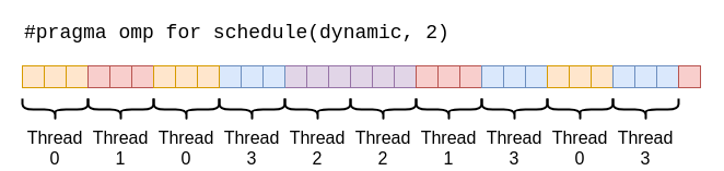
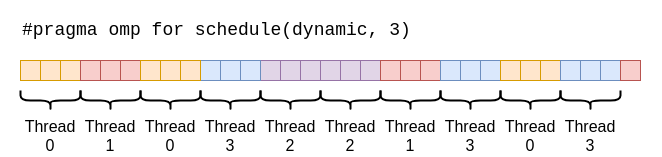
  <mxCell id="0" />
  <mxCell id="1" parent="0" />
- <mxCell id="2" value="#pragma omp for schedule(dynamic, 2)" style="text;html=1;strokeColor=none;fillColor=none;align=left;verticalAlign=middle;whiteSpace=wrap;rounded=0;fontSize=18;fontFamily=Courier;" vertex="1" parent="1"><mxGeometry x="20" y="20" width="400" height="20" as="geometry" /></mxCell>
+ <mxCell id="2" value="#pragma omp for schedule(dynamic, 3)" style="text;html=1;strokeColor=none;fillColor=none;align=left;verticalAlign=middle;whiteSpace=wrap;rounded=0;fontSize=18;fontFamily=Courier;" vertex="1" parent="1"><mxGeometry x="20" y="20" width="400" height="20" as="geometry" /></mxCell>
  <mxCell id="3" value="" style="rounded=0;whiteSpace=wrap;html=1;fillColor=#ffe6cc;strokeColor=#d79b00;" vertex="1" parent="1"><mxGeometry x="20" y="60" width="20" height="20" as="geometry" /></mxCell>
  <mxCell id="4" value="" style="rounded=0;whiteSpace=wrap;html=1;fillColor=#ffe6cc;strokeColor=#d79b00;" vertex="1" parent="1"><mxGeometry x="40" y="60" width="20" height="20" as="geometry" /></mxCell>
  <mxCell id="5" value="" style="rounded=0;whiteSpace=wrap;html=1;fillColor=#ffe6cc;strokeColor=#d79b00;" vertex="1" parent="1"><mxGeometry x="60" y="60" width="20" height="20" as="geometry" /></mxCell>
  <mxCell id="6" value="" style="rounded=0;whiteSpace=wrap;html=1;fillColor=#f8cecc;strokeColor=#b85450;" vertex="1" parent="1"><mxGeometry x="80" y="60" width="20" height="20" as="geometry" /></mxCell>
  <mxCell id="7" value="" style="rounded=0;whiteSpace=wrap;html=1;fillColor=#f8cecc;strokeColor=#b85450;" vertex="1" parent="1"><mxGeometry x="100" y="60" width="20" height="20" as="geometry" /></mxCell>
  <mxCell id="8" value="" style="rounded=0;whiteSpace=wrap;html=1;fillColor=#f8cecc;strokeColor=#b85450;" vertex="1" parent="1"><mxGeometry x="120" y="60" width="20" height="20" as="geometry" /></mxCell>
  <mxCell id="9" value="" style="rounded=0;whiteSpace=wrap;html=1;fillColor=#e1d5e7;strokeColor=#9673a6;" vertex="1" parent="1"><mxGeometry x="260" y="60" width="20" height="20" as="geometry" /></mxCell>
  <mxCell id="10" value="" style="rounded=0;whiteSpace=wrap;html=1;fillColor=#e1d5e7;strokeColor=#9673a6;" vertex="1" parent="1"><mxGeometry x="280" y="60" width="20" height="20" as="geometry" /></mxCell>
  <mxCell id="11" value="" style="rounded=0;whiteSpace=wrap;html=1;fillColor=#e1d5e7;strokeColor=#9673a6;" vertex="1" parent="1"><mxGeometry x="300" y="60" width="20" height="20" as="geometry" /></mxCell>
  <mxCell id="12" value="" style="rounded=0;whiteSpace=wrap;html=1;fillColor=#dae8fc;strokeColor=#6c8ebf;" vertex="1" parent="1"><mxGeometry x="200" y="60" width="20" height="20" as="geometry" /></mxCell>
  <mxCell id="13" value="" style="rounded=0;whiteSpace=wrap;html=1;fillColor=#dae8fc;strokeColor=#6c8ebf;" vertex="1" parent="1"><mxGeometry x="220" y="60" width="20" height="20" as="geometry" /></mxCell>
  <mxCell id="14" value="" style="rounded=0;whiteSpace=wrap;html=1;fillColor=#dae8fc;strokeColor=#6c8ebf;" vertex="1" parent="1"><mxGeometry x="240" y="60" width="20" height="20" as="geometry" /></mxCell>
  <mxCell id="15" value="" style="rounded=0;whiteSpace=wrap;html=1;fillColor=#ffe6cc;strokeColor=#d79b00;" vertex="1" parent="1"><mxGeometry x="140" y="60" width="20" height="20" as="geometry" /></mxCell>
  <mxCell id="16" value="" style="rounded=0;whiteSpace=wrap;html=1;fillColor=#ffe6cc;strokeColor=#d79b00;" vertex="1" parent="1"><mxGeometry x="160" y="60" width="20" height="20" as="geometry" /></mxCell>
  <mxCell id="17" value="" style="rounded=0;whiteSpace=wrap;html=1;fillColor=#ffe6cc;strokeColor=#d79b00;" vertex="1" parent="1"><mxGeometry x="180" y="60" width="20" height="20" as="geometry" /></mxCell>
  <mxCell id="18" value="" style="rounded=0;whiteSpace=wrap;html=1;fillColor=#e1d5e7;strokeColor=#9673a6;" vertex="1" parent="1"><mxGeometry x="320" y="60" width="20" height="20" as="geometry" /></mxCell>
  <mxCell id="19" value="" style="rounded=0;whiteSpace=wrap;html=1;fillColor=#e1d5e7;strokeColor=#9673a6;" vertex="1" parent="1"><mxGeometry x="340" y="60" width="20" height="20" as="geometry" /></mxCell>
  <mxCell id="20" value="" style="rounded=0;whiteSpace=wrap;html=1;fillColor=#e1d5e7;strokeColor=#9673a6;" vertex="1" parent="1"><mxGeometry x="360" y="60" width="20" height="20" as="geometry" /></mxCell>
  <mxCell id="21" value="" style="rounded=0;whiteSpace=wrap;html=1;fillColor=#f8cecc;strokeColor=#b85450;" vertex="1" parent="1"><mxGeometry x="380" y="60" width="20" height="20" as="geometry" /></mxCell>
  <mxCell id="22" value="" style="rounded=0;whiteSpace=wrap;html=1;fillColor=#f8cecc;strokeColor=#b85450;" vertex="1" parent="1"><mxGeometry x="400" y="60" width="20" height="20" as="geometry" /></mxCell>
  <mxCell id="23" value="" style="rounded=0;whiteSpace=wrap;html=1;fillColor=#f8cecc;strokeColor=#b85450;" vertex="1" parent="1"><mxGeometry x="420" y="60" width="20" height="20" as="geometry" /></mxCell>
  <mxCell id="24" value="" style="rounded=0;whiteSpace=wrap;html=1;fillColor=#dae8fc;strokeColor=#6c8ebf;" vertex="1" parent="1"><mxGeometry x="440" y="60" width="20" height="20" as="geometry" /></mxCell>
  <mxCell id="25" value="" style="rounded=0;whiteSpace=wrap;html=1;fillColor=#dae8fc;strokeColor=#6c8ebf;" vertex="1" parent="1"><mxGeometry x="460" y="60" width="20" height="20" as="geometry" /></mxCell>
  <mxCell id="26" value="" style="rounded=0;whiteSpace=wrap;html=1;fillColor=#dae8fc;strokeColor=#6c8ebf;" vertex="1" parent="1"><mxGeometry x="480" y="60" width="20" height="20" as="geometry" /></mxCell>
  <mxCell id="27" value="" style="rounded=0;whiteSpace=wrap;html=1;fillColor=#ffe6cc;strokeColor=#d79b00;" vertex="1" parent="1"><mxGeometry x="500" y="60" width="20" height="20" as="geometry" /></mxCell>
  <mxCell id="28" value="" style="rounded=0;whiteSpace=wrap;html=1;fillColor=#ffe6cc;strokeColor=#d79b00;" vertex="1" parent="1"><mxGeometry x="520" y="60" width="20" height="20" as="geometry" /></mxCell>
  <mxCell id="29" value="" style="rounded=0;whiteSpace=wrap;html=1;fillColor=#ffe6cc;strokeColor=#d79b00;" vertex="1" parent="1"><mxGeometry x="540" y="60" width="20" height="20" as="geometry" /></mxCell>
  <mxCell id="30" value="" style="rounded=0;whiteSpace=wrap;html=1;fillColor=#dae8fc;strokeColor=#6c8ebf;" vertex="1" parent="1"><mxGeometry x="560" y="60" width="20" height="20" as="geometry" /></mxCell>
  <mxCell id="31" value="" style="rounded=0;whiteSpace=wrap;html=1;fillColor=#dae8fc;strokeColor=#6c8ebf;" vertex="1" parent="1"><mxGeometry x="580" y="60" width="20" height="20" as="geometry" /></mxCell>
  <mxCell id="32" value="" style="rounded=0;whiteSpace=wrap;html=1;fillColor=#dae8fc;strokeColor=#6c8ebf;" vertex="1" parent="1"><mxGeometry x="600" y="60" width="20" height="20" as="geometry" /></mxCell>
  <mxCell id="33" value="" style="rounded=0;whiteSpace=wrap;html=1;fillColor=#f8cecc;strokeColor=#b85450;" vertex="1" parent="1"><mxGeometry x="620" y="60" width="20" height="20" as="geometry" /></mxCell>
  <mxCell id="34" value="Thread 0" style="shape=curlyBracket;whiteSpace=wrap;html=1;rounded=1;fontFamily=Helvetica;fontSize=16;direction=north;strokeWidth=2;labelPosition=center;verticalLabelPosition=bottom;align=center;verticalAlign=top;" vertex="1" parent="1"><mxGeometry x="20" y="90" width="60" height="20" as="geometry" /></mxCell>
  <mxCell id="35" value="Thread 1" style="shape=curlyBracket;whiteSpace=wrap;html=1;rounded=1;fontFamily=Helvetica;fontSize=16;direction=north;strokeWidth=2;labelPosition=center;verticalLabelPosition=bottom;align=center;verticalAlign=top;" vertex="1" parent="1"><mxGeometry x="80" y="90" width="60" height="20" as="geometry" /></mxCell>
  <mxCell id="36" value="Thread 2" style="shape=curlyBracket;whiteSpace=wrap;html=1;rounded=1;fontFamily=Helvetica;fontSize=16;direction=north;strokeWidth=2;labelPosition=center;verticalLabelPosition=bottom;align=center;verticalAlign=top;" vertex="1" parent="1"><mxGeometry x="260" y="90" width="60" height="20" as="geometry" /></mxCell>
  <mxCell id="37" value="Thread 3" style="shape=curlyBracket;whiteSpace=wrap;html=1;rounded=1;fontFamily=Helvetica;fontSize=16;direction=north;strokeWidth=2;labelPosition=center;verticalLabelPosition=bottom;align=center;verticalAlign=top;" vertex="1" parent="1"><mxGeometry x="200" y="90" width="60" height="20" as="geometry" /></mxCell>
  <mxCell id="38" value="Thread 0" style="shape=curlyBracket;whiteSpace=wrap;html=1;rounded=1;fontFamily=Helvetica;fontSize=16;direction=north;strokeWidth=2;labelPosition=center;verticalLabelPosition=bottom;align=center;verticalAlign=top;" vertex="1" parent="1"><mxGeometry x="140" y="90" width="60" height="20" as="geometry" /></mxCell>
  <mxCell id="39" value="Thread 2" style="shape=curlyBracket;whiteSpace=wrap;html=1;rounded=1;fontFamily=Helvetica;fontSize=16;direction=north;strokeWidth=2;labelPosition=center;verticalLabelPosition=bottom;align=center;verticalAlign=top;" vertex="1" parent="1"><mxGeometry x="320" y="90" width="60" height="20" as="geometry" /></mxCell>
  <mxCell id="40" value="Thread 1" style="shape=curlyBracket;whiteSpace=wrap;html=1;rounded=1;fontFamily=Helvetica;fontSize=16;direction=north;strokeWidth=2;labelPosition=center;verticalLabelPosition=bottom;align=center;verticalAlign=top;" vertex="1" parent="1"><mxGeometry x="380" y="90" width="60" height="20" as="geometry" /></mxCell>
  <mxCell id="41" value="Thread 3" style="shape=curlyBracket;whiteSpace=wrap;html=1;rounded=1;fontFamily=Helvetica;fontSize=16;direction=north;strokeWidth=2;labelPosition=center;verticalLabelPosition=bottom;align=center;verticalAlign=top;" vertex="1" parent="1"><mxGeometry x="440" y="90" width="60" height="20" as="geometry" /></mxCell>
  <mxCell id="42" value="Thread 0" style="shape=curlyBracket;whiteSpace=wrap;html=1;rounded=1;fontFamily=Helvetica;fontSize=16;direction=north;strokeWidth=2;labelPosition=center;verticalLabelPosition=bottom;align=center;verticalAlign=top;" vertex="1" parent="1"><mxGeometry x="500" y="90" width="60" height="20" as="geometry" /></mxCell>
  <mxCell id="43" value="Thread 3" style="shape=curlyBracket;whiteSpace=wrap;html=1;rounded=1;fontFamily=Helvetica;fontSize=16;direction=north;strokeWidth=2;labelPosition=center;verticalLabelPosition=bottom;align=center;verticalAlign=top;" vertex="1" parent="1"><mxGeometry x="560" y="90" width="60" height="20" as="geometry" /></mxCell>
